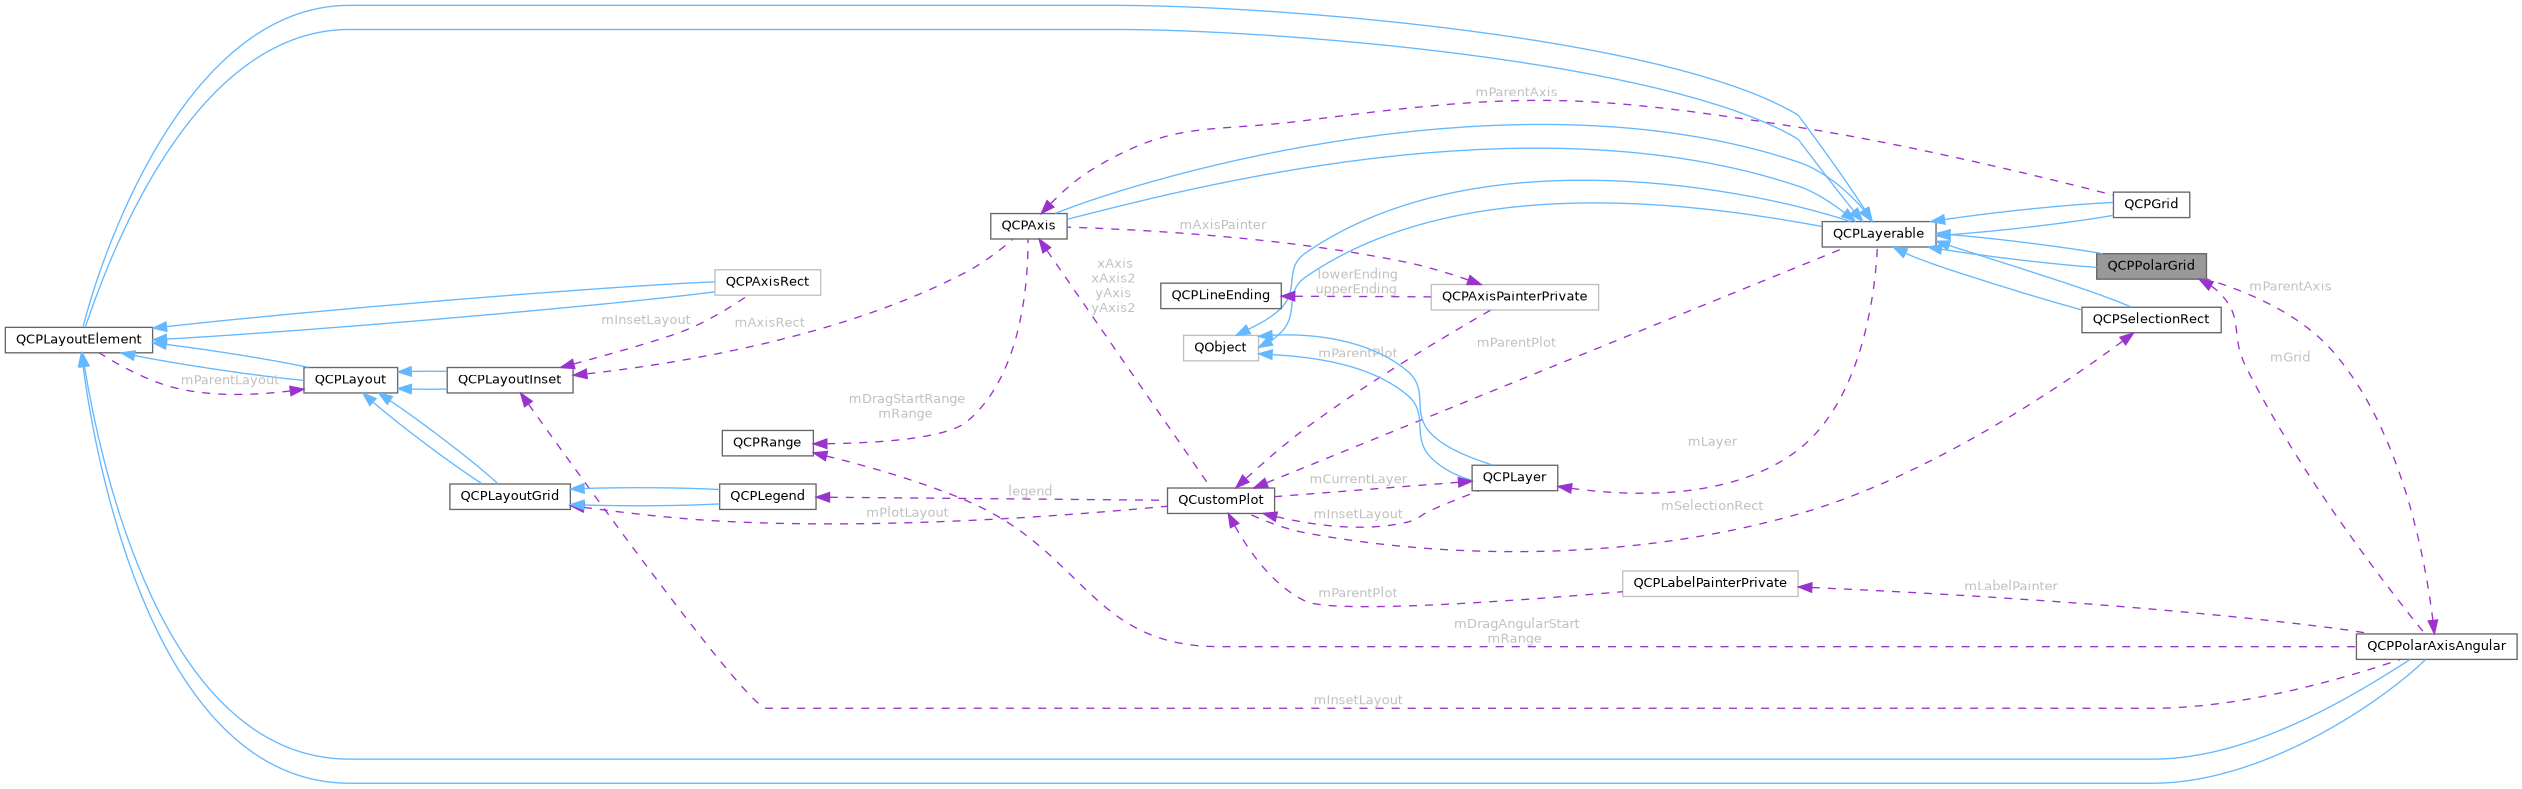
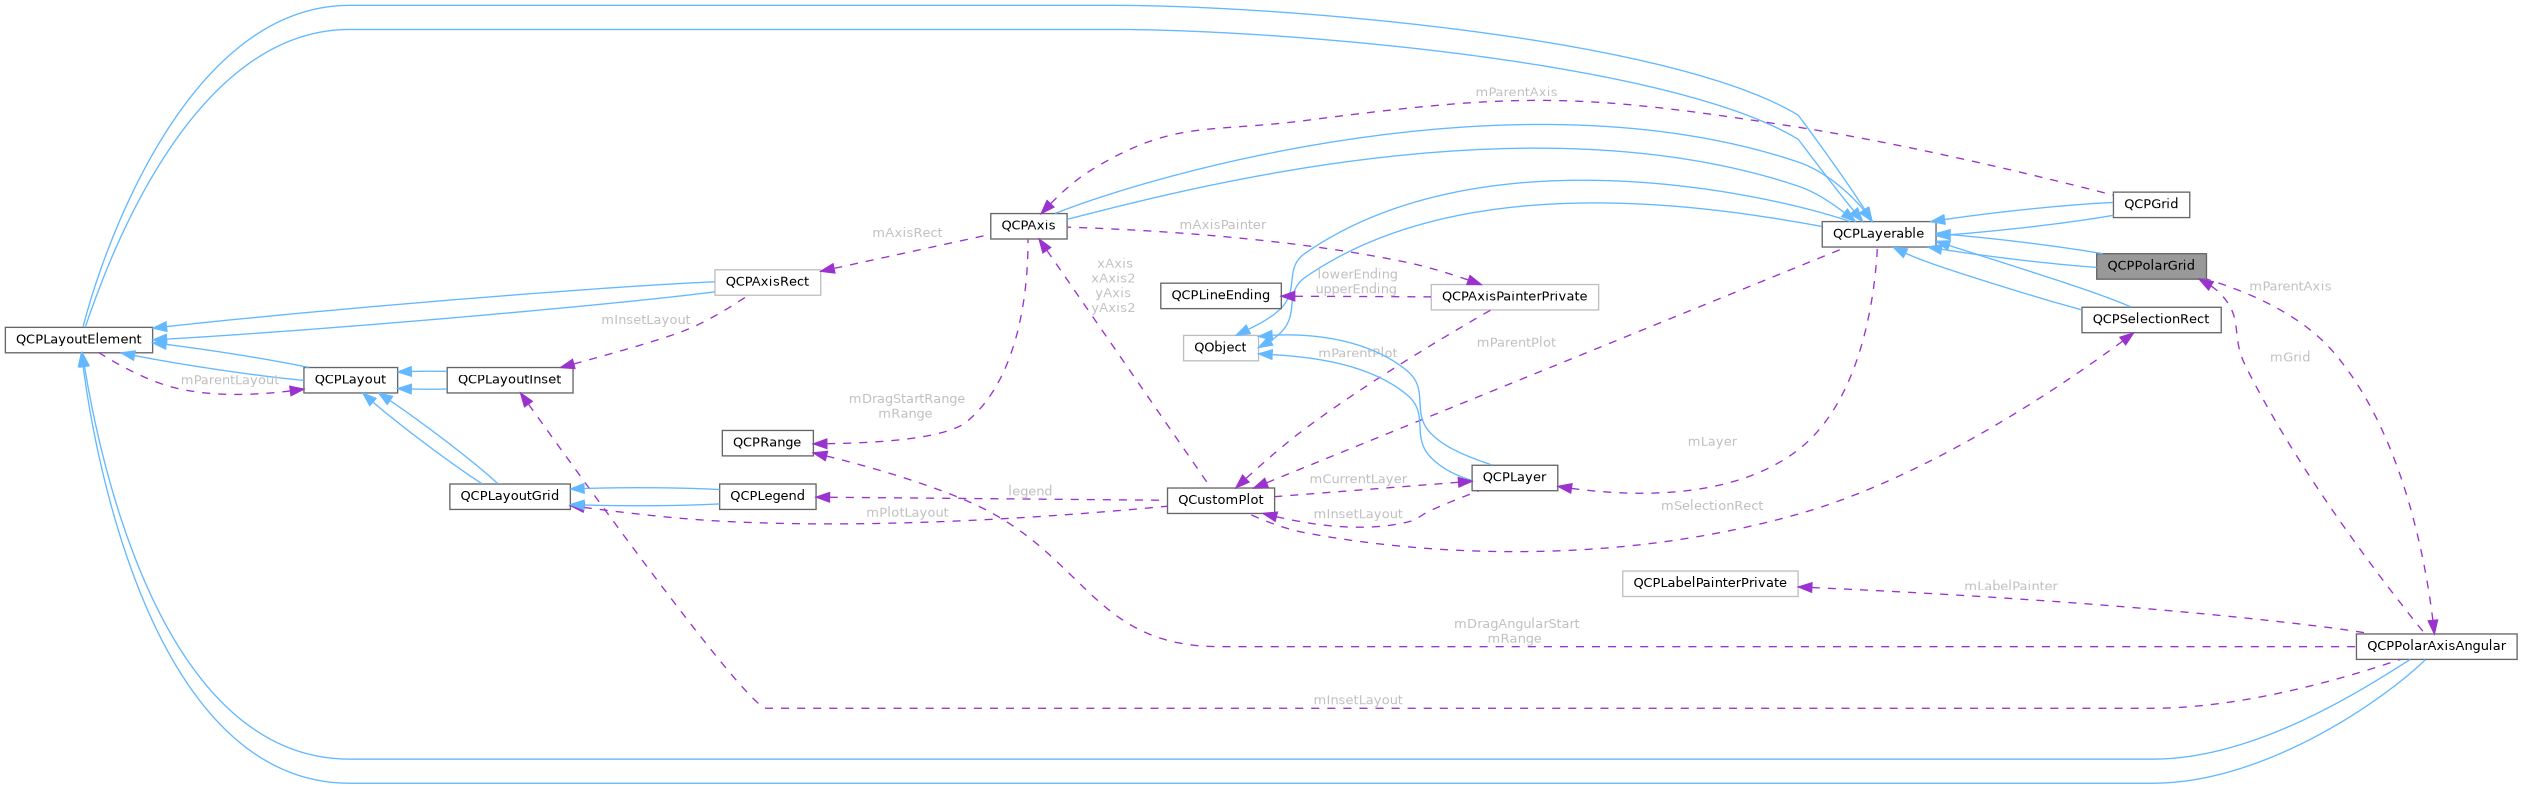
  digraph {
    rankdir=LR
    node [color=gray40 fillcolor=white fontname=Helvetica fontsize=10 shape=box style=filled]
    edge [color=steelblue1 dir=back fontname=Helvetica fontsize=10 labelfontname=Helvetica labelfontsize=10 style=solid]
    n1 [fillcolor=grey60 fontcolor=black height=0.2 label=QCPPolarGrid width=0.4]
    n2 [height=0.2 label=QCPPolarAxisAngular width=0.4]
    n3 [height=0.2 label=QCPLayerable width=0.4]
    n4 [height=0.2 label=QCPAxis width=0.4]
    n5 [height=0.2 label=QCPLayoutElement width=0.4]
    n6 [height=0.2 label=QCPGrid width=0.4]
    n7 [height=0.2 label=QCPSelectionRect width=0.4]
    n8 [height=0.2 label=QCustomPlot width=0.4]
    n9 [color=grey75 height=0.2 label=QCPAxisRect width=0.4]
    n10 [height=0.2 label=QCPLayout width=0.4]
    n11 [color=grey75 height=0.2 label=QObject width=0.4]
    n12 [height=0.2 label=QCPLayer width=0.4]
    n13 [color=grey75 height=0.2 label=QCPAxisPainterPrivate width=0.4]
    n14 [color=grey75 height=0.2 label=QCPLabelPainterPrivate width=0.4]
    n15 [height=0.2 label=QCPLayoutInset width=0.4]
    n16 [height=0.2 label=QCPLayoutGrid width=0.4]
    n17 [height=0.2 label=QCPLegend width=0.4]
    n18 [height=0.2 label=QCPRange width=0.4]
    n19 [height=0.2 label=QCPLineEnding width=0.4]
    n1 -> n2 [color=darkorchid3 fontcolor=grey label=" mGrid" style=dashed]
    n2 -> n1 [color=darkorchid3 fontcolor=grey label=" mParentAxis" style=dashed]
    n3 -> n1
    n3 -> n1
    n3 -> n4
    n3 -> n4
    n3 -> n5
    n3 -> n5
    n3 -> n6
    n3 -> n6
    n3 -> n7
    n3 -> n7
    n4 -> n6 [color=darkorchid3 fontcolor=grey label=" mParentAxis" style=dashed]
    n4 -> n8 [color=darkorchid3 fontcolor=grey label=" xAxis\nxAxis2\nyAxis\nyAxis2" style=dashed]
    n5 -> n2
    n5 -> n2
    n5 -> n9
    n5 -> n9
    n5 -> n10
    n5 -> n10
    n7 -> n8 [color=darkorchid3 fontcolor=grey label=" mSelectionRect" style=dashed]
    n8 -> n3 [color=darkorchid3 fontcolor=grey label=" mParentPlot" style=dashed]
    n8 -> n12 [color=darkorchid3 fontcolor=grey label=" mInsetLayout" style=dashed]
    n8 -> n13 [color=darkorchid3 fontcolor=grey label=" mParentPlot" style=dashed]
-   n8 -> n14 [color=darkorchid3 fontcolor=grey label=" mParentPlot" style=dashed]
-   n15 -> n4 [color=darkorchid3 fontcolor=grey label=" mAxisRect" style=dashed]
+   n9 -> n4 [color=darkorchid3 fontcolor=grey label=" mAxisRect" style=dashed]
    n10 -> n5 [color=darkorchid3 fontcolor=grey label=" mParentLayout" style=dashed]
    n10 -> n15
    n10 -> n15
    n10 -> n16
    n10 -> n16
    n11 -> n3
    n11 -> n3
    n11 -> n12
    n11 -> n12
    n12 -> n3 [color=darkorchid3 fontcolor=grey label=" mLayer" style=dashed]
    n12 -> n8 [color=darkorchid3 fontcolor=grey label=" mCurrentLayer" style=dashed]
    n13 -> n4 [color=darkorchid3 fontcolor=grey label=" mAxisPainter" style=dashed]
    n14 -> n2 [color=darkorchid3 fontcolor=grey label=" mLabelPainter" style=dashed]
    n15 -> n2 [color=darkorchid3 fontcolor=grey label=" mInsetLayout" style=dashed]
    n15 -> n9 [color=darkorchid3 fontcolor=grey label=" mInsetLayout" style=dashed]
    n16 -> n8 [color=darkorchid3 fontcolor=grey label=" mPlotLayout" style=dashed]
    n16 -> n17
    n16 -> n17
    n17 -> n8 [color=darkorchid3 fontcolor=grey label=" legend" style=dashed]
    n18 -> n2 [color=darkorchid3 fontcolor=grey label=" mDragAngularStart\nmRange" style=dashed]
    n18 -> n4 [color=darkorchid3 fontcolor=grey label=" mDragStartRange\nmRange" style=dashed]
    n19 -> n13 [color=darkorchid3 fontcolor=grey label=" lowerEnding\nupperEnding" style=dashed]
  }
